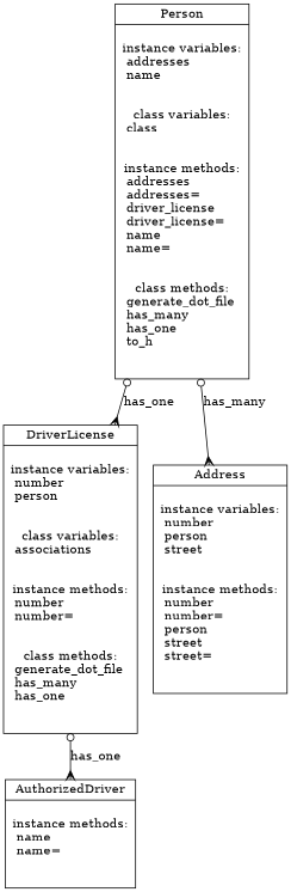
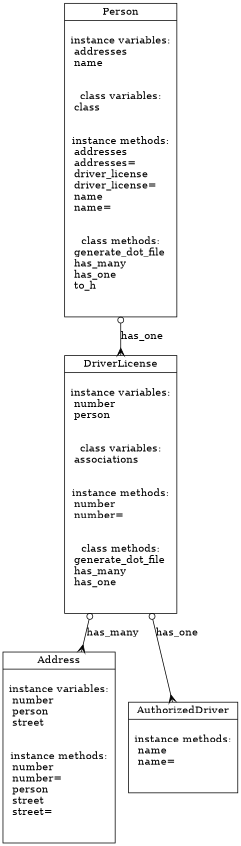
  digraph {
    splines=true
    node [shape=record]
    edge [arrowhead=crow arrowtail=odot dir=both]
    n1 [label="{Person|\ \ninstance variables:\n\ addresses \l\ name \l\  \l\  \nclass variables:\n\ class \l\  \l\  \ninstance methods:\n\ addresses \l\ addresses= \l\ driver_license \l\ driver_license= \l\ name \l\ name= \l\  \l\  \nclass methods:\n\ generate_dot_file \l\ has_many \l\ has_one \l\ to_h \l\  \l\  }"]
    n2 [label="{DriverLicense|\ \ninstance variables:\n\ number \l\ person \l\  \l\  \nclass variables:\n\ associations \l\  \l\  \ninstance methods:\n\ number \l\ number= \l\  \l\  \nclass methods:\n\ generate_dot_file \l\ has_many \l\ has_one \l\  \l\  }"]
    n3 [label="{Address|\ \ninstance variables:\n\ number \l\ person \l\ street \l\  \l\  \ninstance methods:\n\ number \l\ number= \l\ person \l\ street \l\ street= \l\  \l\  }"]
    n4 [label="{AuthorizedDriver|\ \ninstance methods:\n\ name \l\ name= \l\  \l\  }"]
    n1 -> n2 [label=has_one]
-   n1 -> n3 [label=has_many]
+   n2 -> n3 [label=has_many]
    n2 -> n4 [label=has_one]
  }
